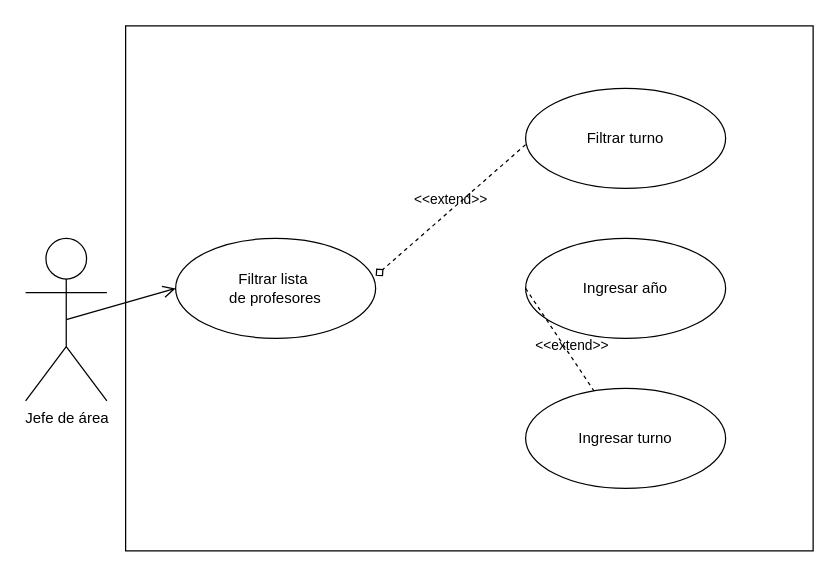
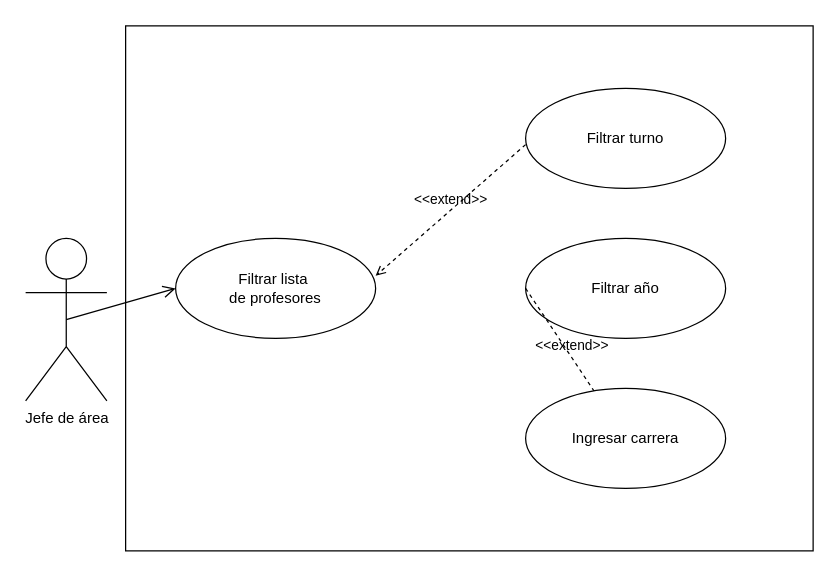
  <mxCell id="0" />
  <mxCell id="1" parent="0" />
  <mxCell id="2" value="" style="whiteSpace=wrap;html=1;" vertex="1" parent="1"><mxGeometry x="100" y="20" width="550" height="420" as="geometry" /></mxCell>
  <mxCell id="3" value="Jefe de área" style="shape=umlActor;verticalLabelPosition=bottom;verticalAlign=top;html=1;" parent="1" vertex="1"><mxGeometry x="20" y="190" width="65" height="130" as="geometry" /></mxCell>
  <mxCell id="4" value="" style="endArrow=open;startArrow=none;endFill=0;startFill=0;endSize=8;html=1;verticalAlign=bottom;labelBackgroundColor=none;strokeWidth=1;rounded=0;exitX=0.5;exitY=0.5;exitDx=0;exitDy=0;exitPerimeter=0;entryX=0;entryY=0.5;entryDx=0;entryDy=0;" parent="1" source="3" edge="1"><mxGeometry width="160" relative="1" as="geometry"><mxPoint x="50" y="340" as="sourcePoint" /><mxPoint x="140" y="230" as="targetPoint" /></mxGeometry></mxCell>
  <mxCell id="5" value="" style="shape=ellipse;container=1;horizontal=1;horizontalStack=0;resizeParent=1;resizeParentMax=0;resizeLast=0;html=1;dashed=0;collapsible=0;" vertex="1" parent="1"><mxGeometry x="140" y="190" width="160" height="80" as="geometry" /></mxCell>
  <mxCell id="6" value="Filtrar lista&amp;nbsp;&lt;div&gt;de profesores&lt;/div&gt;" style="html=1;strokeColor=none;fillColor=none;align=center;verticalAlign=middle;rotatable=0;whiteSpace=wrap;" vertex="1" parent="5"><mxGeometry y="30" width="160" height="20" as="geometry" /></mxCell>
  <mxCell id="7" style="edgeStyle=orthogonalEdgeStyle;rounded=0;orthogonalLoop=1;jettySize=auto;html=1;exitX=0.5;exitY=1;exitDx=0;exitDy=0;" edge="1" parent="5" source="6" target="6"><mxGeometry relative="1" as="geometry" /></mxCell>
  <mxCell id="8" value="" style="shape=ellipse;container=1;horizontal=1;horizontalStack=0;resizeParent=1;resizeParentMax=0;resizeLast=0;html=1;dashed=0;collapsible=0;" vertex="1" parent="1"><mxGeometry x="420" y="190" width="160" height="80" as="geometry" /></mxCell>
- <mxCell id="9" value="Ingresar año" style="html=1;strokeColor=none;fillColor=none;align=center;verticalAlign=middle;rotatable=0;whiteSpace=wrap;" vertex="1" parent="8"><mxGeometry y="30" width="160" height="20" as="geometry" /></mxCell>
+ <mxCell id="9" value="Filtrar año" style="html=1;strokeColor=none;fillColor=none;align=center;verticalAlign=middle;rotatable=0;whiteSpace=wrap;" vertex="1" parent="8"><mxGeometry y="30" width="160" height="20" as="geometry" /></mxCell>
  <mxCell id="10" style="edgeStyle=orthogonalEdgeStyle;rounded=0;orthogonalLoop=1;jettySize=auto;html=1;exitX=0.5;exitY=1;exitDx=0;exitDy=0;" edge="1" parent="8" source="9" target="9"><mxGeometry relative="1" as="geometry" /></mxCell>
  <mxCell id="11" value="&amp;lt;&amp;lt;extend&amp;gt;&amp;gt;" style="html=1;verticalAlign=bottom;labelBackgroundColor=none;endArrow=open;endFill=0;dashed=1;rounded=0;exitX=0;exitY=0.5;exitDx=0;exitDy=0;" edge="1" parent="1" source="9" target="16"><mxGeometry width="160" relative="1" as="geometry"><mxPoint x="290" y="320" as="sourcePoint" /><mxPoint x="450" y="320" as="targetPoint" /><mxPoint as="offset" /></mxGeometry></mxCell>
  <mxCell id="12" value="" style="shape=ellipse;container=1;horizontal=1;horizontalStack=0;resizeParent=1;resizeParentMax=0;resizeLast=0;html=1;dashed=0;collapsible=0;" vertex="1" parent="1"><mxGeometry x="420" y="70" width="160" height="80" as="geometry" /></mxCell>
  <mxCell id="13" value="Filtrar turno" style="html=1;strokeColor=none;fillColor=none;align=center;verticalAlign=middle;rotatable=0;whiteSpace=wrap;" vertex="1" parent="12"><mxGeometry y="30" width="160" height="20" as="geometry" /></mxCell>
  <mxCell id="14" style="edgeStyle=orthogonalEdgeStyle;rounded=0;orthogonalLoop=1;jettySize=auto;html=1;exitX=0.5;exitY=1;exitDx=0;exitDy=0;" edge="1" parent="12" source="13" target="13"><mxGeometry relative="1" as="geometry" /></mxCell>
  <mxCell id="15" value="" style="shape=ellipse;container=1;horizontal=1;horizontalStack=0;resizeParent=1;resizeParentMax=0;resizeLast=0;html=1;dashed=0;collapsible=0;" vertex="1" parent="1"><mxGeometry x="420" y="310" width="160" height="80" as="geometry" /></mxCell>
- <mxCell id="16" value="Ingresar turno" style="html=1;strokeColor=none;fillColor=none;align=center;verticalAlign=middle;rotatable=0;whiteSpace=wrap;" vertex="1" parent="15"><mxGeometry y="30" width="160" height="20" as="geometry" /></mxCell>
+ <mxCell id="16" value="Ingresar carrera" style="html=1;strokeColor=none;fillColor=none;align=center;verticalAlign=middle;rotatable=0;whiteSpace=wrap;" vertex="1" parent="15"><mxGeometry y="30" width="160" height="20" as="geometry" /></mxCell>
  <mxCell id="17" style="edgeStyle=orthogonalEdgeStyle;rounded=0;orthogonalLoop=1;jettySize=auto;html=1;exitX=0.5;exitY=1;exitDx=0;exitDy=0;" edge="1" parent="15" source="16" target="16"><mxGeometry relative="1" as="geometry" /></mxCell>
- <mxCell id="18" value="&amp;lt;&amp;lt;extend&amp;gt;&amp;gt;" style="html=1;verticalAlign=bottom;labelBackgroundColor=none;endArrow=diamond;endFill=0;dashed=1;rounded=0;exitX=0;exitY=0.75;exitDx=0;exitDy=0;entryX=1;entryY=0;entryDx=0;entryDy=0;" edge="1" parent="1" source="13" target="6"><mxGeometry x="0.004" width="160" relative="1" as="geometry"><mxPoint x="430" y="240" as="sourcePoint" /><mxPoint x="350" y="240" as="targetPoint" /><mxPoint as="offset" /></mxGeometry></mxCell>
+ <mxCell id="18" value="&amp;lt;&amp;lt;extend&amp;gt;&amp;gt;" style="html=1;verticalAlign=bottom;labelBackgroundColor=none;endArrow=open;endFill=0;dashed=1;rounded=0;exitX=0;exitY=0.75;exitDx=0;exitDy=0;entryX=1;entryY=0;entryDx=0;entryDy=0;" edge="1" parent="1" source="13" target="6"><mxGeometry x="0.004" width="160" relative="1" as="geometry"><mxPoint x="430" y="240" as="sourcePoint" /><mxPoint x="350" y="240" as="targetPoint" /><mxPoint as="offset" /></mxGeometry></mxCell>
